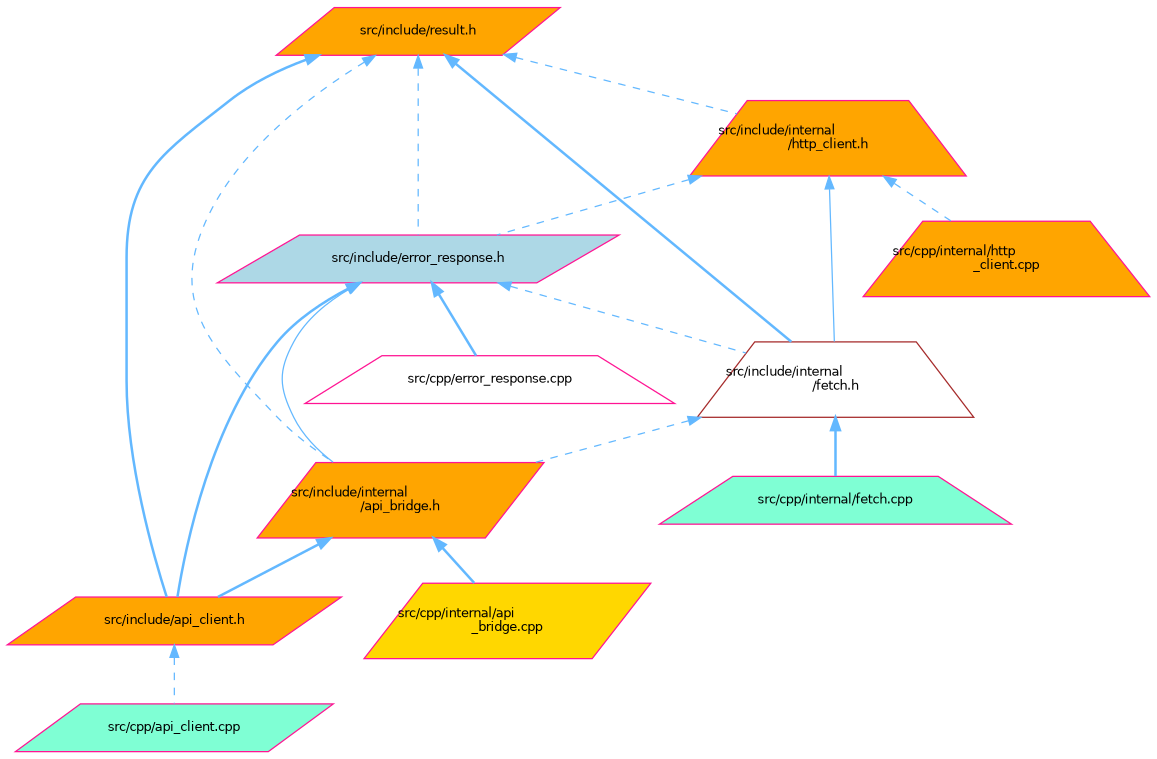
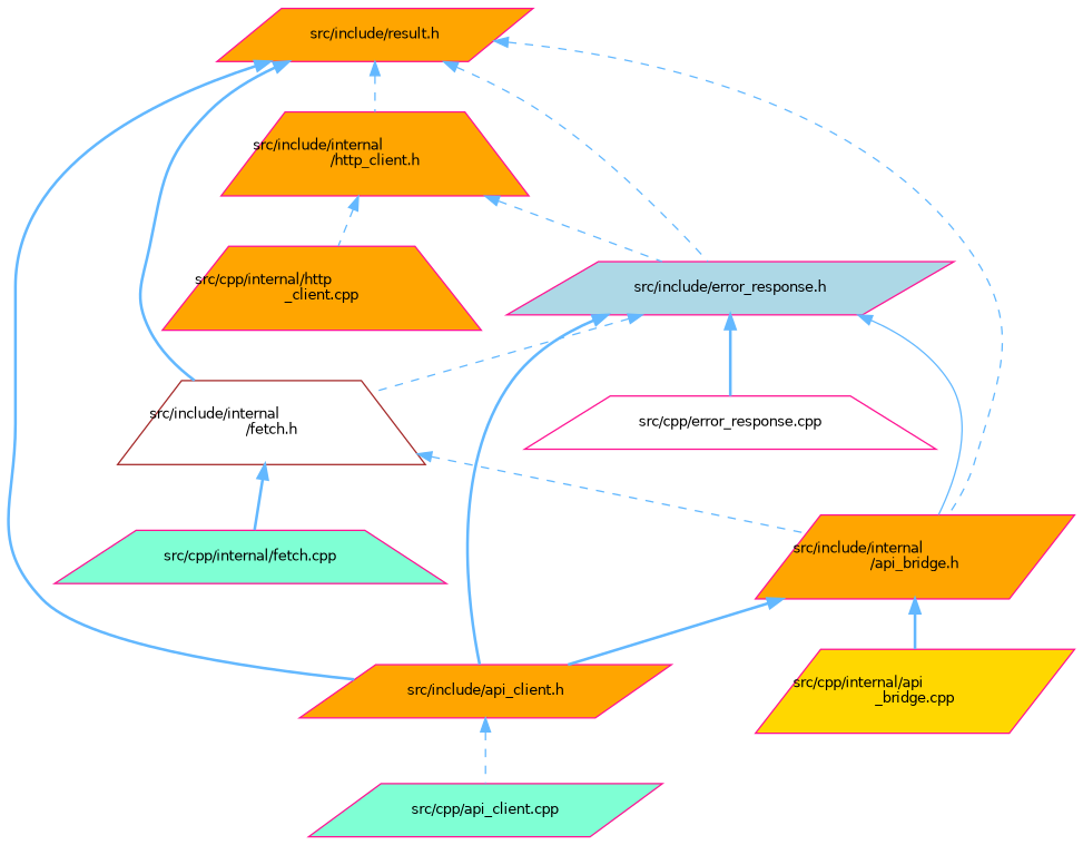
  digraph {
    node [color=deeppink fillcolor=orange fontname=Helvetica fontsize=10 shape=parallelogram style=filled]
    edge [color=steelblue1 dir=back fontname=Helvetica fontsize=10 labelfontname=Helvetica labelfontsize=10 style=dashed]
    n1 [fontcolor=black height=0.2 label="src/include/result.h" width=0.4]
    n2 [height=0.2 label="src/include/api_client.h" width=0.4]
    n3 [fillcolor=lightblue height=0.2 label="src/include/error_response.h" width=0.4]
    n4 [height=0.2 label="src/include/internal\l/api_bridge.h" width=0.4]
    n5 [color=brown fillcolor=white height=0.2 label="src/include/internal\l/fetch.h" shape=trapezium width=0.4]
    n6 [height=0.2 label="src/include/internal\l/http_client.h" shape=trapezium width=0.4]
    n7 [fillcolor=aquamarine height=0.2 label="src/cpp/api_client.cpp" width=0.4]
    n8 [fillcolor=white height=0.2 label="src/cpp/error_response.cpp" shape=trapezium width=0.4]
    n9 [fillcolor=gold height=0.2 label="src/cpp/internal/api\l_bridge.cpp" width=0.4]
    n10 [fillcolor=aquamarine height=0.2 label="src/cpp/internal/fetch.cpp" shape=trapezium width=0.4]
    n11 [height=0.2 label="src/cpp/internal/http\l_client.cpp" shape=trapezium width=0.4]
    n1 -> n2 [style=bold]
    n1 -> n3
    n1 -> n4
    n1 -> n5 [style=bold]
    n1 -> n6
    n2 -> n7
    n3 -> n2 [style=bold]
    n3 -> n4 [style=solid]
    n3 -> n5
    n3 -> n8 [style=bold]
    n4 -> n2 [style=bold]
    n4 -> n9 [style=bold]
    n5 -> n4
    n5 -> n10 [style=bold]
    n6 -> n3
-   n6 -> n5 [style=solid]
    n6 -> n11
  }
